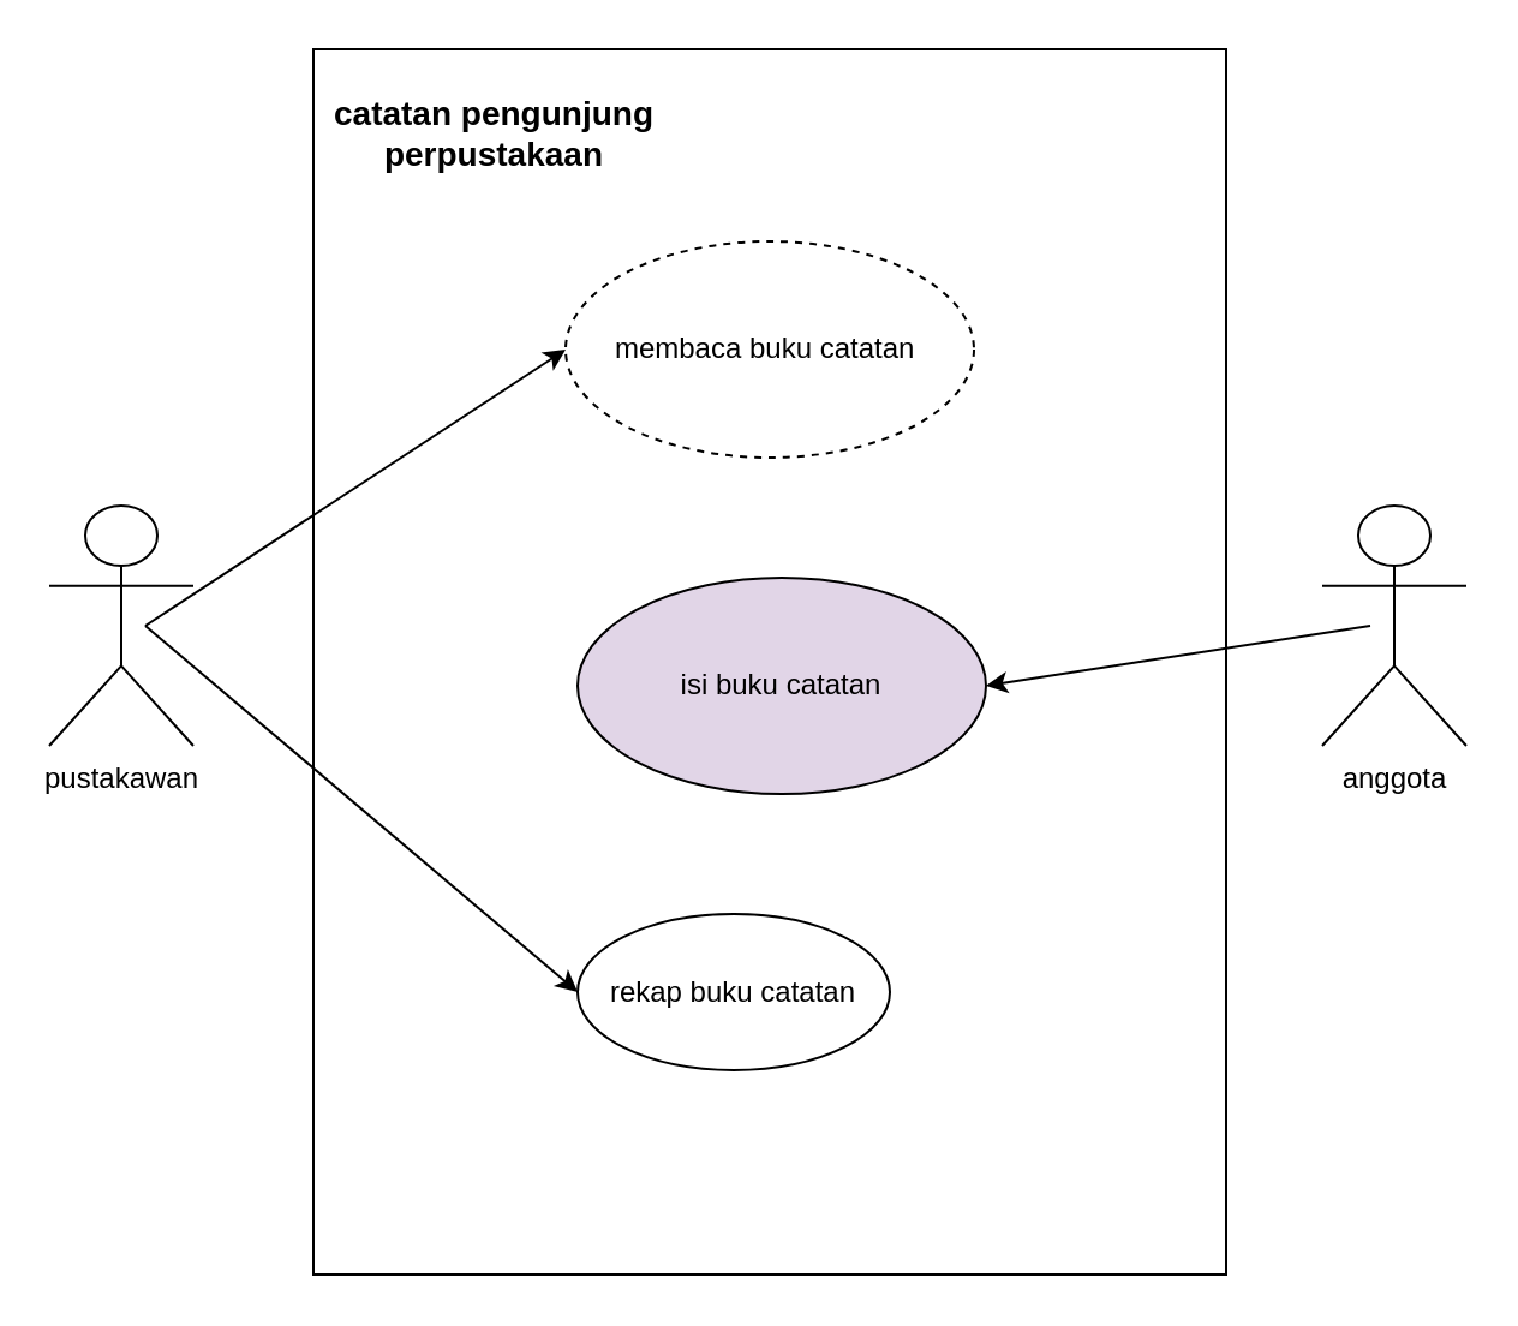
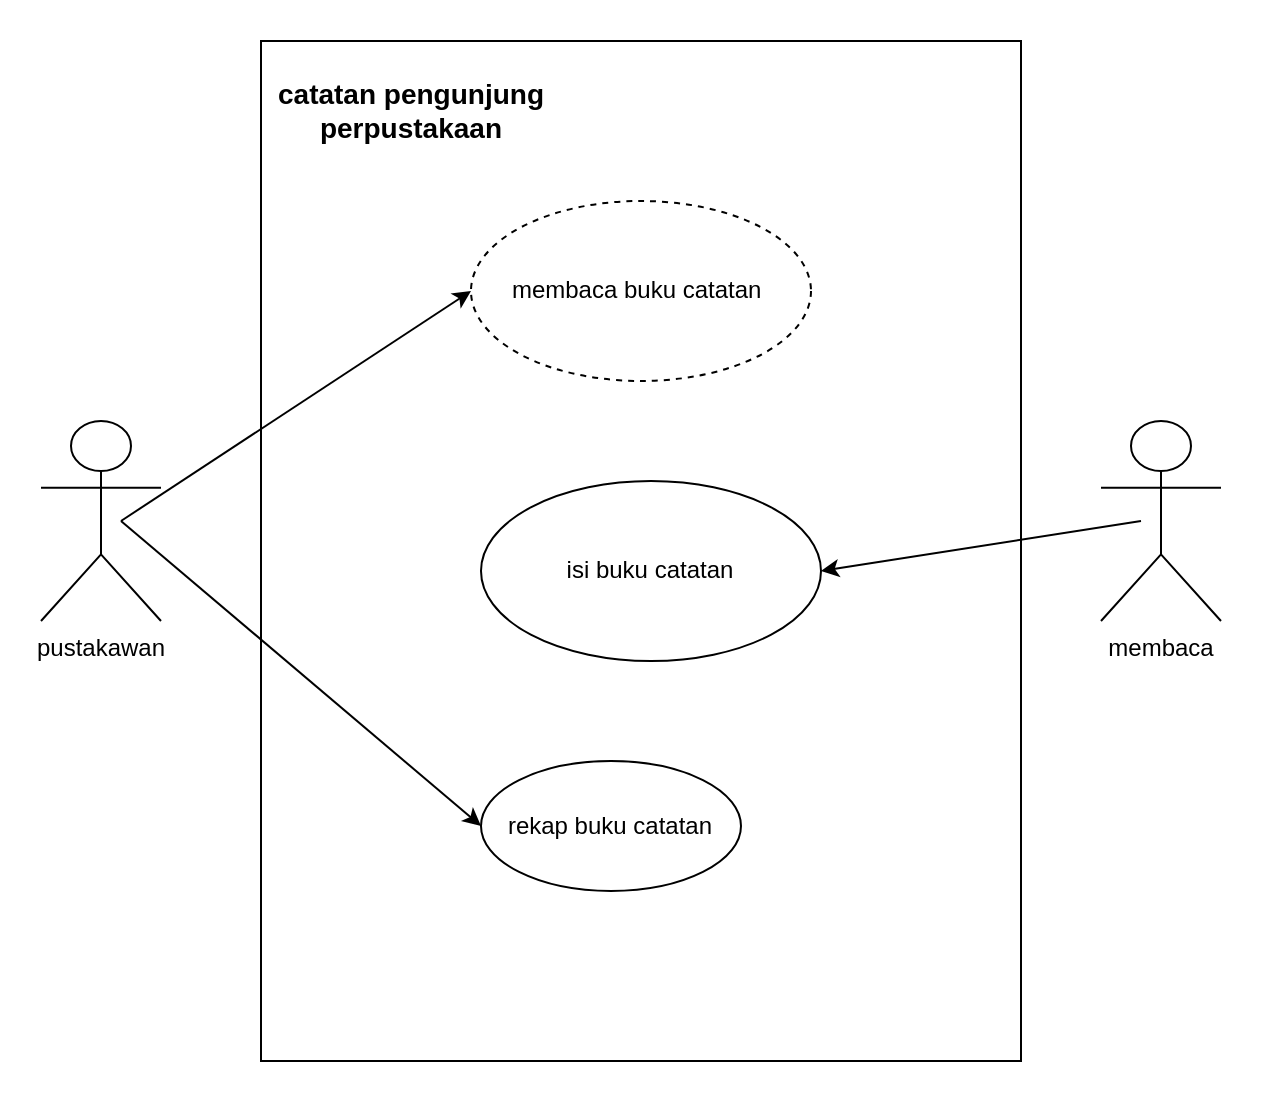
  <mxCell id="0" />
  <mxCell id="1" parent="0" />
  <mxCell id="2" value="" style="rounded=0;whiteSpace=wrap;html=1;" parent="1" vertex="1"><mxGeometry x="130" y="20" width="380" height="510" as="geometry" /></mxCell>
  <mxCell id="3" value="membaca buku catatan&amp;nbsp;" style="ellipse;whiteSpace=wrap;html=1;dashed=1;" parent="1" vertex="1"><mxGeometry x="235" y="100" width="170" height="90" as="geometry" /></mxCell>
  <mxCell id="4" value="rekap buku catatan" style="ellipse;whiteSpace=wrap;html=1;" parent="1" vertex="1"><mxGeometry x="240" y="380" width="130" height="65" as="geometry" /></mxCell>
  <mxCell id="5" value="pustakawan" style="shape=umlActor;verticalLabelPosition=bottom;verticalAlign=top;html=1;outlineConnect=0;" parent="1" vertex="1"><mxGeometry x="20" y="210" width="60" height="100" as="geometry" /></mxCell>
- <mxCell id="6" value="anggota" style="shape=umlActor;verticalLabelPosition=bottom;verticalAlign=top;html=1;outlineConnect=0;" parent="1" vertex="1"><mxGeometry x="550" y="210" width="60" height="100" as="geometry" /></mxCell>
+ <mxCell id="6" value="membaca" style="shape=umlActor;verticalLabelPosition=bottom;verticalAlign=top;html=1;outlineConnect=0;" parent="1" vertex="1"><mxGeometry x="550" y="210" width="60" height="100" as="geometry" /></mxCell>
  <mxCell id="7" value="&lt;b&gt;&lt;font style=&quot;font-size: 14px;&quot;&gt;catatan pengunjung perpustakaan&lt;/font&gt;&lt;/b&gt;" style="text;html=1;strokeColor=none;fillColor=none;align=center;verticalAlign=middle;whiteSpace=wrap;rounded=0;" parent="1" vertex="1"><mxGeometry x="137.5" y="40" width="135" height="30" as="geometry" /></mxCell>
  <mxCell id="8" value="" style="endArrow=classic;html=1;rounded=0;entryX=0;entryY=0.5;entryDx=0;entryDy=0;" parent="1" target="3" edge="1"><mxGeometry width="50" height="50" relative="1" as="geometry"><mxPoint x="60" y="260" as="sourcePoint" /><mxPoint x="110" y="210" as="targetPoint" /></mxGeometry></mxCell>
  <mxCell id="9" value="" style="endArrow=classic;html=1;rounded=0;" parent="1" target="12" edge="1"><mxGeometry width="50" height="50" relative="1" as="geometry"><mxPoint x="320" y="290" as="sourcePoint" /><mxPoint x="370" y="240" as="targetPoint" /></mxGeometry></mxCell>
  <mxCell id="10" value="" style="endArrow=classic;html=1;rounded=0;entryX=0;entryY=0.5;entryDx=0;entryDy=0;" parent="1" target="4" edge="1"><mxGeometry width="50" height="50" relative="1" as="geometry"><mxPoint x="60" y="260" as="sourcePoint" /><mxPoint x="110" y="210" as="targetPoint" /></mxGeometry></mxCell>
  <mxCell id="11" value="" style="endArrow=classic;html=1;rounded=0;" parent="1" target="12" edge="1"><mxGeometry width="50" height="50" relative="1" as="geometry"><mxPoint x="340" y="280" as="sourcePoint" /><mxPoint x="390" y="230" as="targetPoint" /></mxGeometry></mxCell>
- <mxCell id="12" value="isi buku catatan" style="ellipse;whiteSpace=wrap;html=1;fillColor=#e1d5e7;" parent="1" vertex="1"><mxGeometry x="240" y="240" width="170" height="90" as="geometry" /></mxCell>
+ <mxCell id="12" value="isi buku catatan" style="ellipse;whiteSpace=wrap;html=1;" parent="1" vertex="1"><mxGeometry x="240" y="240" width="170" height="90" as="geometry" /></mxCell>
  <mxCell id="13" value="" style="endArrow=classic;html=1;rounded=0;entryX=1;entryY=0.5;entryDx=0;entryDy=0;" parent="1" target="12" edge="1"><mxGeometry width="50" height="50" relative="1" as="geometry"><mxPoint x="570" y="260" as="sourcePoint" /><mxPoint x="620" y="210" as="targetPoint" /></mxGeometry></mxCell>
